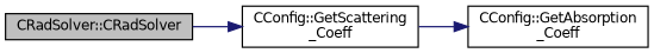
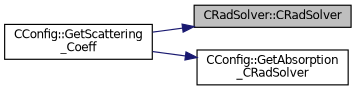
  digraph {
    rankdir=LR
    node [color=black fillcolor=white fontname=Helvetica fontsize=10 shape=record style=filled]
    edge [color=midnightblue fontname=Helvetica fontsize=10 labelfontname=Helvetica labelfontsize=10 style=solid]
    n1 [fillcolor=grey75 fontcolor=black height=0.2 label="CRadSolver::CRadSolver" width=0.4]
    n2 [height=0.2 label="CConfig::GetScattering\l_Coeff" width=0.4]
-   n3 [height=0.2 label="CConfig::GetAbsorption\l_Coeff" width=0.4]
-   n1 -> n2
+   n3 [height=0.2 label="CConfig::GetAbsorption\l_CRadSolver" width=0.4]
+   n2 -> n1
    n2 -> n3
  }
